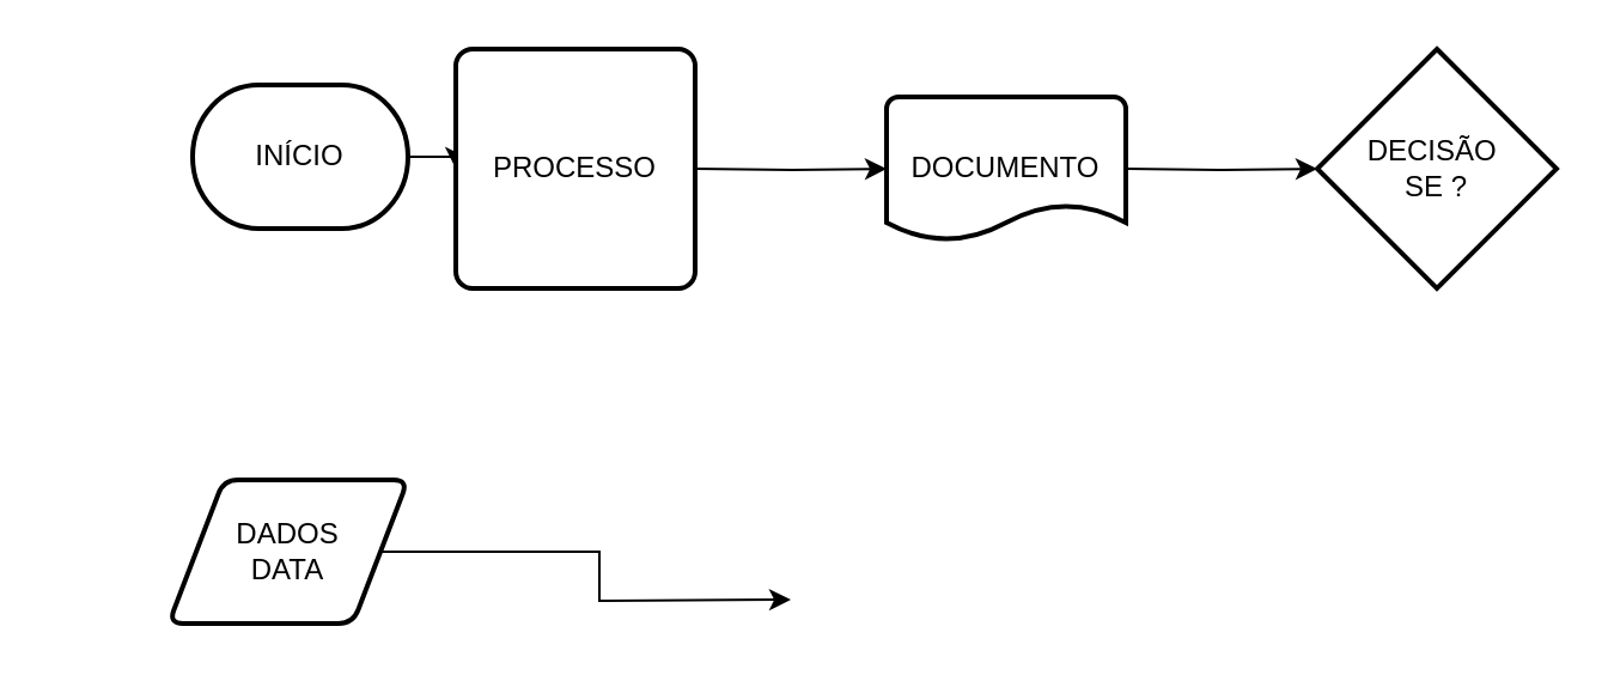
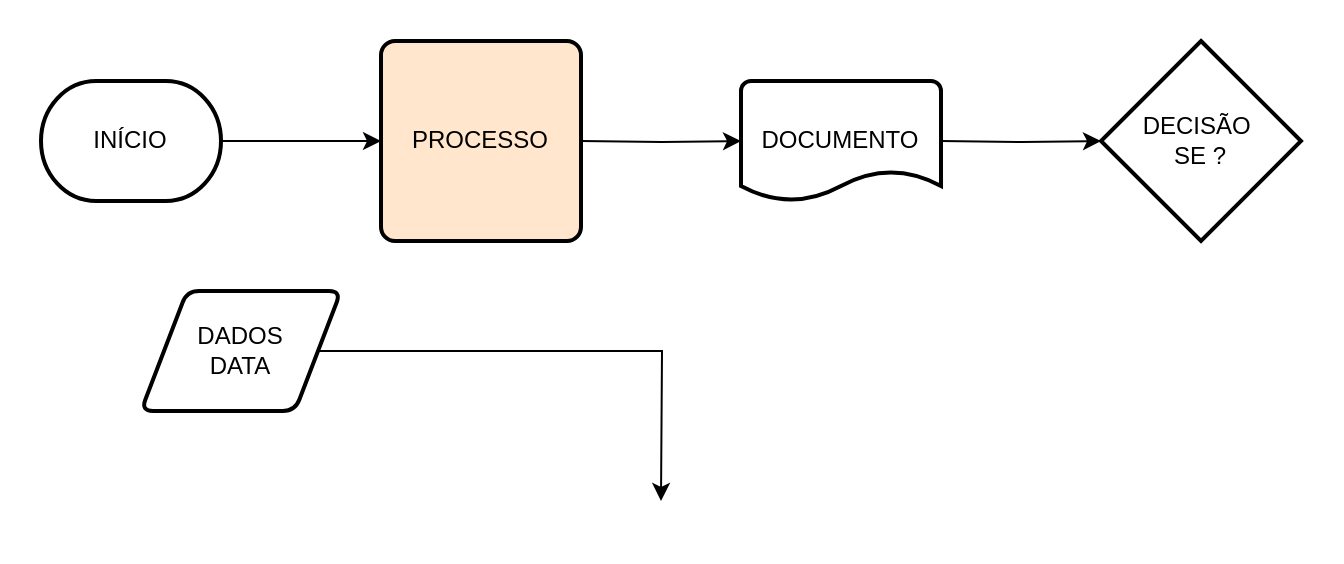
  <mxCell id="0" />
  <mxCell id="1" parent="0" />
  <mxCell id="2" style="edgeStyle=orthogonalEdgeStyle;rounded=0;orthogonalLoop=1;jettySize=auto;html=1;exitX=1;exitY=0.5;exitDx=0;exitDy=0;exitPerimeter=0;" edge="1" parent="1" source="3"><mxGeometry relative="1" as="geometry"><mxPoint x="190" y="70" as="targetPoint" /></mxGeometry></mxCell>
- <mxCell id="3" value="INÍCIO" style="strokeWidth=2;html=1;shape=mxgraph.flowchart.terminator;whiteSpace=wrap;" vertex="1" parent="1"><mxGeometry x="80" y="35" width="90" height="60" as="geometry" /></mxCell>
- <mxCell id="4" value="PROCESSO" style="rounded=1;whiteSpace=wrap;html=1;absoluteArcSize=1;arcSize=14;strokeWidth=2;" vertex="1" parent="1"><mxGeometry x="190" y="20" width="100" height="100" as="geometry" /></mxCell>
+ <mxCell id="3" value="INÍCIO" style="strokeWidth=2;html=1;shape=mxgraph.flowchart.terminator;whiteSpace=wrap;" vertex="1" parent="1"><mxGeometry x="20" y="40" width="90" height="60" as="geometry" /></mxCell>
+ <mxCell id="4" value="PROCESSO" style="rounded=1;whiteSpace=wrap;html=1;absoluteArcSize=1;arcSize=14;strokeWidth=2;fillColor=#ffe6cc;" vertex="1" parent="1"><mxGeometry x="190" y="20" width="100" height="100" as="geometry" /></mxCell>
  <mxCell id="5" value="DOCUMENTO" style="strokeWidth=2;html=1;shape=mxgraph.flowchart.document2;whiteSpace=wrap;size=0.25;" vertex="1" parent="1"><mxGeometry x="370" y="40" width="100" height="60" as="geometry" /></mxCell>
  <mxCell id="6" style="edgeStyle=orthogonalEdgeStyle;rounded=0;orthogonalLoop=1;jettySize=auto;html=1;entryX=0;entryY=0.5;entryDx=0;entryDy=0;entryPerimeter=0;" edge="1" parent="1" target="5"><mxGeometry relative="1" as="geometry"><mxPoint x="210" y="90" as="targetPoint" /><mxPoint x="290" y="70" as="sourcePoint" /></mxGeometry></mxCell>
  <mxCell id="7" value="DECISÃO&amp;nbsp;&lt;br&gt;SE ?" style="strokeWidth=2;html=1;shape=mxgraph.flowchart.decision;whiteSpace=wrap;" vertex="1" parent="1"><mxGeometry x="550" y="20" width="100" height="100" as="geometry" /></mxCell>
  <mxCell id="8" style="edgeStyle=orthogonalEdgeStyle;rounded=0;orthogonalLoop=1;jettySize=auto;html=1;entryX=0;entryY=0.5;entryDx=0;entryDy=0;entryPerimeter=0;" edge="1" parent="1" target="7"><mxGeometry relative="1" as="geometry"><mxPoint x="380" y="80" as="targetPoint" /><mxPoint x="470" y="70" as="sourcePoint" /></mxGeometry></mxCell>
  <mxCell id="9" style="edgeStyle=orthogonalEdgeStyle;rounded=0;orthogonalLoop=1;jettySize=auto;html=1;exitX=1;exitY=0.5;exitDx=0;exitDy=0;" edge="1" parent="1" source="10"><mxGeometry relative="1" as="geometry"><mxPoint x="330" y="250" as="targetPoint" /></mxGeometry></mxCell>
- <mxCell id="10" value="DADOS&lt;br&gt;DATA" style="shape=parallelogram;html=1;strokeWidth=2;perimeter=parallelogramPerimeter;whiteSpace=wrap;rounded=1;arcSize=12;size=0.23;" vertex="1" parent="1"><mxGeometry x="70" y="200" width="100" height="60" as="geometry" /></mxCell>
+ <mxCell id="10" value="DADOS&lt;br&gt;DATA" style="shape=parallelogram;html=1;strokeWidth=2;perimeter=parallelogramPerimeter;whiteSpace=wrap;rounded=1;arcSize=12;size=0.23;" vertex="1" parent="1"><mxGeometry x="70" y="145" width="100" height="60" as="geometry" /></mxCell>
